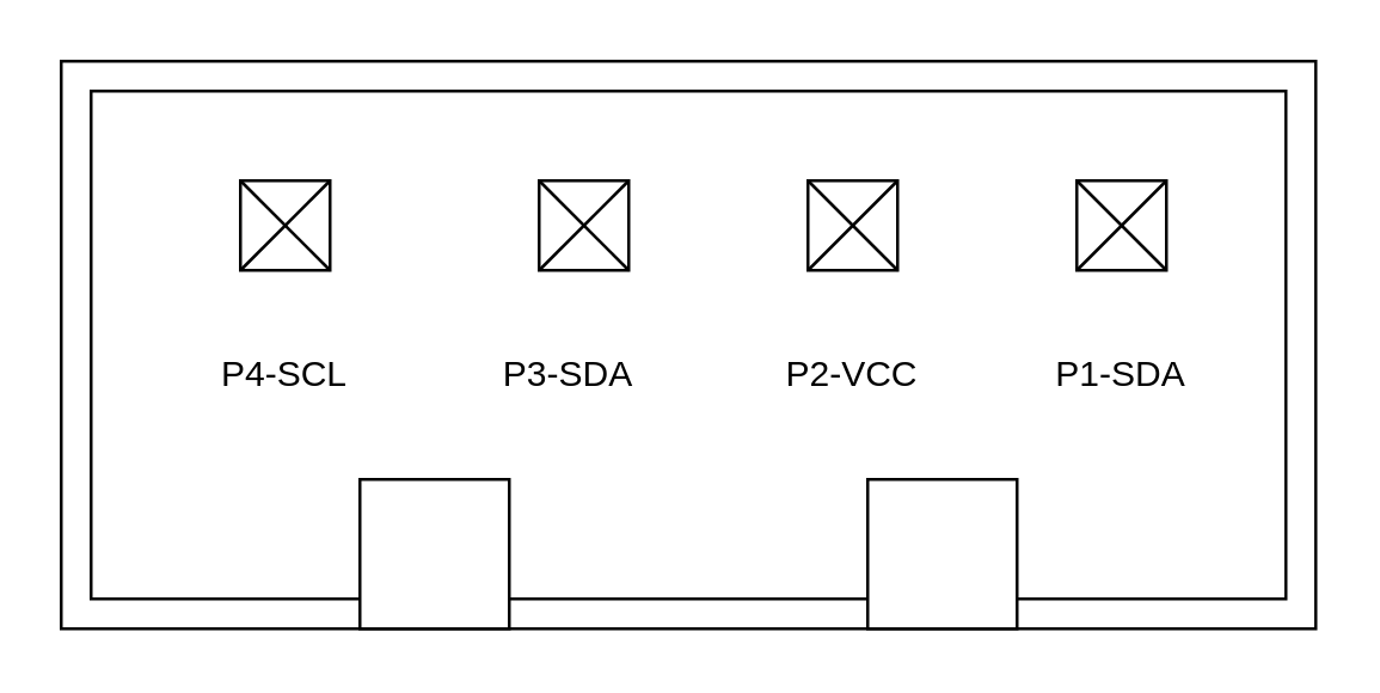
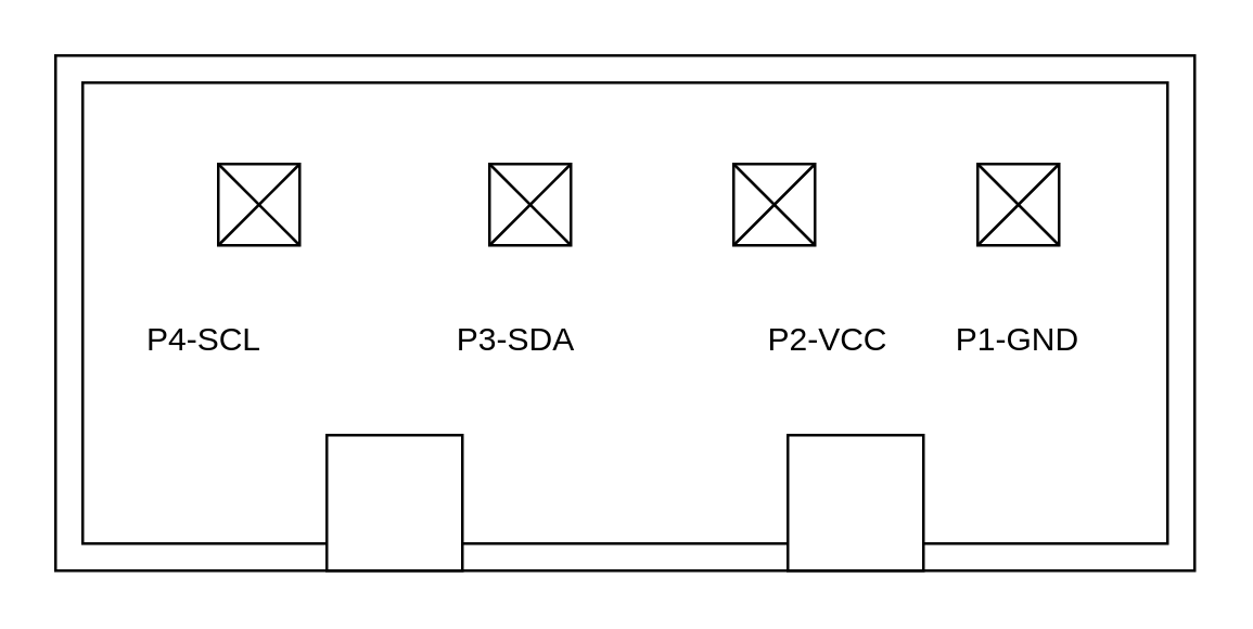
  <mxCell id="0" />
  <mxCell id="1" parent="0" />
  <mxCell id="2" value="" style="rounded=0;whiteSpace=wrap;html=1;" vertex="1" parent="1"><mxGeometry x="20" y="20" width="420" height="190" as="geometry" /></mxCell>
  <mxCell id="3" value="" style="rounded=0;whiteSpace=wrap;html=1;" vertex="1" parent="1"><mxGeometry x="30" y="30" width="400" height="170" as="geometry" /></mxCell>
  <mxCell id="4" value="" style="whiteSpace=wrap;html=1;aspect=fixed;" vertex="1" parent="1"><mxGeometry x="120" y="160" width="50" height="50" as="geometry" /></mxCell>
  <mxCell id="5" value="" style="whiteSpace=wrap;html=1;aspect=fixed;" vertex="1" parent="1"><mxGeometry x="290" y="160" width="50" height="50" as="geometry" /></mxCell>
  <mxCell id="6" value="" style="group" vertex="1" connectable="0" parent="1"><mxGeometry x="80" y="60" width="30" height="30" as="geometry" /></mxCell>
  <mxCell id="7" value="" style="whiteSpace=wrap;html=1;aspect=fixed;" vertex="1" parent="6"><mxGeometry width="30" height="30" as="geometry" /></mxCell>
  <mxCell id="8" value="" style="endArrow=none;html=1;rounded=0;entryX=0;entryY=0;entryDx=0;entryDy=0;exitX=1;exitY=1;exitDx=0;exitDy=0;" edge="1" parent="6" source="7" target="7"><mxGeometry width="50" height="50" relative="1" as="geometry"><mxPoint x="100" y="340" as="sourcePoint" /><mxPoint x="150" y="290" as="targetPoint" /></mxGeometry></mxCell>
  <mxCell id="9" value="" style="endArrow=none;html=1;rounded=0;entryX=0;entryY=1;entryDx=0;entryDy=0;exitX=1;exitY=0;exitDx=0;exitDy=0;" edge="1" parent="6" source="7" target="7"><mxGeometry width="50" height="50" relative="1" as="geometry"><mxPoint x="40" y="40" as="sourcePoint" /><mxPoint x="10" y="10" as="targetPoint" /></mxGeometry></mxCell>
  <mxCell id="10" value="" style="group" vertex="1" connectable="0" parent="1"><mxGeometry x="180" y="60" width="30" height="30" as="geometry" /></mxCell>
  <mxCell id="11" value="" style="whiteSpace=wrap;html=1;aspect=fixed;" vertex="1" parent="10"><mxGeometry width="30" height="30" as="geometry" /></mxCell>
  <mxCell id="12" value="" style="endArrow=none;html=1;rounded=0;entryX=0;entryY=0;entryDx=0;entryDy=0;exitX=1;exitY=1;exitDx=0;exitDy=0;" edge="1" parent="10" source="11" target="11"><mxGeometry width="50" height="50" relative="1" as="geometry"><mxPoint x="100" y="340" as="sourcePoint" /><mxPoint x="150" y="290" as="targetPoint" /></mxGeometry></mxCell>
  <mxCell id="13" value="" style="endArrow=none;html=1;rounded=0;entryX=0;entryY=1;entryDx=0;entryDy=0;exitX=1;exitY=0;exitDx=0;exitDy=0;" edge="1" parent="10" source="11" target="11"><mxGeometry width="50" height="50" relative="1" as="geometry"><mxPoint x="40" y="40" as="sourcePoint" /><mxPoint x="10" y="10" as="targetPoint" /></mxGeometry></mxCell>
  <mxCell id="14" value="" style="group" vertex="1" connectable="0" parent="1"><mxGeometry x="270" y="60" width="30" height="30" as="geometry" /></mxCell>
  <mxCell id="15" value="" style="whiteSpace=wrap;html=1;aspect=fixed;" vertex="1" parent="14"><mxGeometry width="30" height="30" as="geometry" /></mxCell>
  <mxCell id="16" value="" style="endArrow=none;html=1;rounded=0;entryX=0;entryY=0;entryDx=0;entryDy=0;exitX=1;exitY=1;exitDx=0;exitDy=0;" edge="1" parent="14" source="15" target="15"><mxGeometry width="50" height="50" relative="1" as="geometry"><mxPoint x="100" y="340" as="sourcePoint" /><mxPoint x="150" y="290" as="targetPoint" /></mxGeometry></mxCell>
  <mxCell id="17" value="" style="endArrow=none;html=1;rounded=0;entryX=0;entryY=1;entryDx=0;entryDy=0;exitX=1;exitY=0;exitDx=0;exitDy=0;" edge="1" parent="14" source="15" target="15"><mxGeometry width="50" height="50" relative="1" as="geometry"><mxPoint x="40" y="40" as="sourcePoint" /><mxPoint x="10" y="10" as="targetPoint" /></mxGeometry></mxCell>
  <mxCell id="18" value="" style="group" vertex="1" connectable="0" parent="1"><mxGeometry x="360" y="60" width="30" height="30" as="geometry" /></mxCell>
  <mxCell id="19" value="" style="whiteSpace=wrap;html=1;aspect=fixed;" vertex="1" parent="18"><mxGeometry width="30" height="30" as="geometry" /></mxCell>
  <mxCell id="20" value="" style="endArrow=none;html=1;rounded=0;entryX=0;entryY=0;entryDx=0;entryDy=0;exitX=1;exitY=1;exitDx=0;exitDy=0;" edge="1" parent="18" source="19" target="19"><mxGeometry width="50" height="50" relative="1" as="geometry"><mxPoint x="100" y="340" as="sourcePoint" /><mxPoint x="150" y="290" as="targetPoint" /></mxGeometry></mxCell>
  <mxCell id="21" value="" style="endArrow=none;html=1;rounded=0;entryX=0;entryY=1;entryDx=0;entryDy=0;exitX=1;exitY=0;exitDx=0;exitDy=0;" edge="1" parent="18" source="19" target="19"><mxGeometry width="50" height="50" relative="1" as="geometry"><mxPoint x="40" y="40" as="sourcePoint" /><mxPoint x="10" y="10" as="targetPoint" /></mxGeometry></mxCell>
- <mxCell id="22" value="P4-SCL" style="text;html=1;strokeColor=none;fillColor=none;align=center;verticalAlign=middle;whiteSpace=wrap;rounded=0;" vertex="1" parent="1"><mxGeometry x="65" y="110" width="60" height="30" as="geometry" /></mxCell>
+ <mxCell id="22" value="P4-SCL" style="text;html=1;strokeColor=none;fillColor=none;align=center;verticalAlign=middle;whiteSpace=wrap;rounded=0;" vertex="1" parent="1"><mxGeometry x="45" y="110" width="60" height="30" as="geometry" /></mxCell>
  <mxCell id="23" value="P3-SDA" style="text;html=1;strokeColor=none;fillColor=none;align=center;verticalAlign=middle;whiteSpace=wrap;rounded=0;" vertex="1" parent="1"><mxGeometry x="160" y="110" width="60" height="30" as="geometry" /></mxCell>
- <mxCell id="24" value="P2-VCC" style="text;html=1;strokeColor=none;fillColor=none;align=center;verticalAlign=middle;whiteSpace=wrap;rounded=0;" vertex="1" parent="1"><mxGeometry x="255" y="110" width="60" height="30" as="geometry" /></mxCell>
- <mxCell id="25" value="P1-SDA" style="text;html=1;strokeColor=none;fillColor=none;align=center;verticalAlign=middle;whiteSpace=wrap;rounded=0;" vertex="1" parent="1"><mxGeometry x="345" y="110" width="60" height="30" as="geometry" /></mxCell>
+ <mxCell id="24" value="P2-VCC" style="text;html=1;strokeColor=none;fillColor=none;align=center;verticalAlign=middle;whiteSpace=wrap;rounded=0;" vertex="1" parent="1"><mxGeometry x="275" y="110" width="60" height="30" as="geometry" /></mxCell>
+ <mxCell id="25" value="P1-GND" style="text;html=1;strokeColor=none;fillColor=none;align=center;verticalAlign=middle;whiteSpace=wrap;rounded=0;" vertex="1" parent="1"><mxGeometry x="345" y="110" width="60" height="30" as="geometry" /></mxCell>
